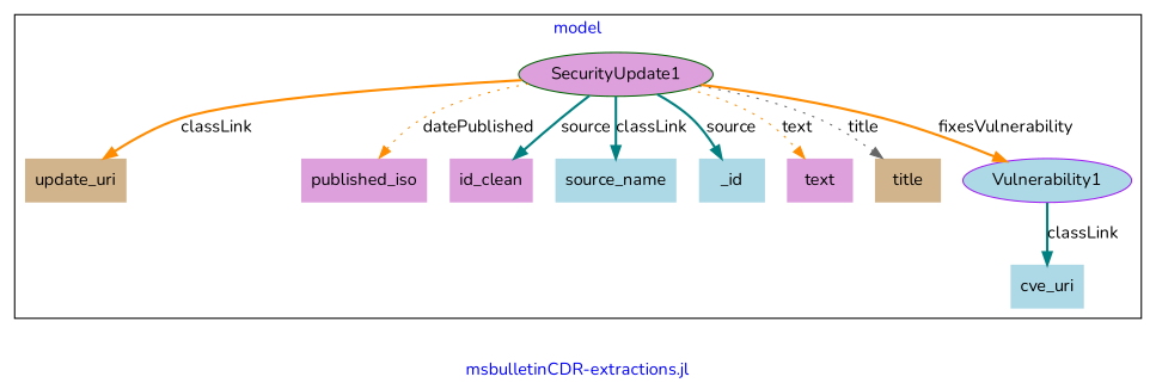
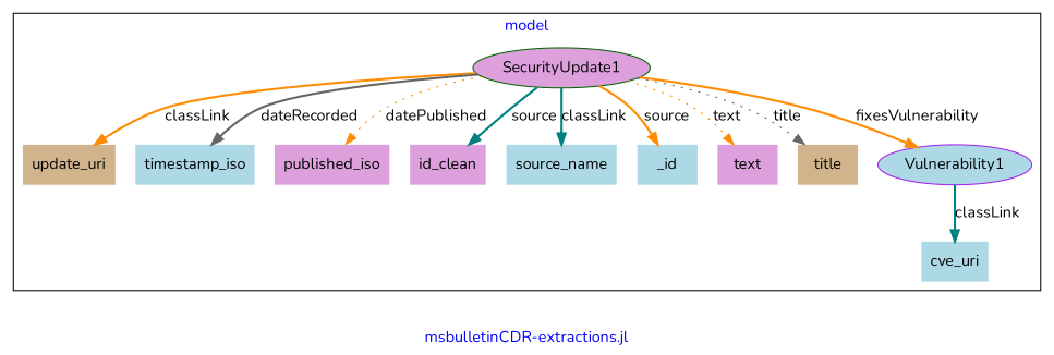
  digraph {
    fontcolor=blue
    fontname=Nunito
    label="msbulletinCDR-extractions.jl"
    remincross=true
    node [color=darkgreen fillcolor=lightblue fontname=Nunito style=filled shape=plaintext]
    edge [color=darkorange fontcolor=black fontname=Nunito style=bold]
    n1 [fillcolor=plum label=SecurityUpdate1 shape=""]
    n2 [color=darkorange fillcolor=tan label=update_uri]
+   n3 [color=teal label=timestamp_iso]
    n4 [color=darkorange fillcolor=plum label=published_iso]
    n5 [fillcolor=plum label=id_clean]
    n6 [color=purple label=source_name]
    n7 [color=purple label=_id]
    n8 [fillcolor=plum label=text]
    n9 [color=teal fillcolor=tan label=title]
    n10 [color=purple label=Vulnerability1 shape=""]
    n11 [color=darkorange label=cve_uri]
    subgraph cluster_1 {
      label=model
      n1
      n2
+     n3
      n4
      n5
      n6
      n7
      n8
      n9
      n10
      n11
    }
    n1 -> n2 [label=classLink]
+   n1 -> n3 [color=gray40 label=dateRecorded]
    n1 -> n4 [label=datePublished style=dotted]
    n1 -> n5 [color=teal label=source]
    n1 -> n6 [color=teal label=classLink]
-   n1 -> n7 [color=teal label=source]
+   n1 -> n7 [label=source]
    n1 -> n8 [label=text style=dotted]
    n1 -> n9 [color=gray40 label=title style=dotted]
    n1 -> n10 [label=fixesVulnerability]
    n10 -> n11 [color=teal label=classLink]
  }
